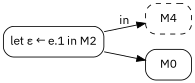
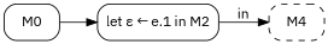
  digraph {
    fontname="IBM Plex Sans"
    rankdir=LR
    node [fontname="IBM Plex Sans" shape=box style=rounded]
    edge [fontname="IBM Plex Sans"]
    n1 [label="let ε ← e.1 in M2"]
    n2 [label=M4 style="rounded,dashed"]
    M0
    n1 -> n2 [label=in]
-   n1 -> M0
+   M0 -> n1
  }
